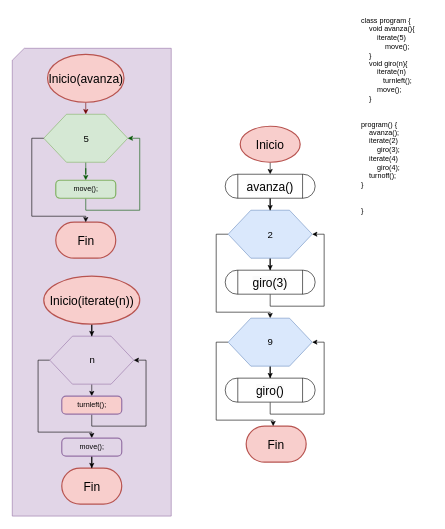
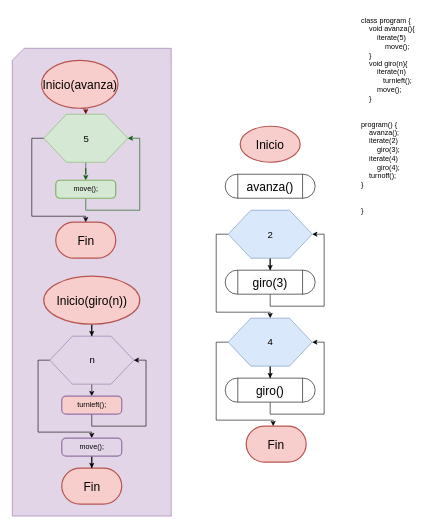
  <mxCell id="0" />
  <mxCell id="1" parent="0" />
  <mxCell id="2" value="" style="verticalLabelPosition=bottom;verticalAlign=top;html=1;shape=card;whiteSpace=wrap;size=20;arcSize=12;fillColor=#e1d5e7;strokeColor=#9673a6;" vertex="1" parent="1"><mxGeometry x="20" y="80" width="265" height="780" as="geometry" /></mxCell>
- <mxCell id="3" style="edgeStyle=orthogonalEdgeStyle;rounded=0;orthogonalLoop=1;jettySize=auto;html=1;exitX=0.5;exitY=1;exitDx=0;exitDy=0;exitPerimeter=0;entryX=0.5;entryY=0;entryDx=0;entryDy=0;" edge="1" parent="1" source="4" target="32"><mxGeometry relative="1" as="geometry" /></mxCell>
  <mxCell id="4" value="&lt;font style=&quot;font-size: 20px;&quot;&gt;Inicio&lt;/font&gt;" style="strokeWidth=2;html=1;shape=mxgraph.flowchart.start_1;whiteSpace=wrap;fillColor=#f8cecc;strokeColor=#b85450;" vertex="1" parent="1"><mxGeometry x="400" y="210" width="100" height="60" as="geometry" /></mxCell>
  <mxCell id="5" value="&lt;font style=&quot;font-size: 20px;&quot;&gt;Fin&lt;/font&gt;" style="strokeWidth=2;html=1;shape=mxgraph.flowchart.terminator;whiteSpace=wrap;fillColor=#f8cecc;strokeColor=#b85450;" vertex="1" parent="1"><mxGeometry x="410" y="710" width="100" height="60" as="geometry" /></mxCell>
  <mxCell id="6" style="edgeStyle=orthogonalEdgeStyle;rounded=0;orthogonalLoop=1;jettySize=auto;html=1;fillColor=#008a00;strokeColor=#005700;" edge="1" parent="1" source="7" target="9"><mxGeometry relative="1" as="geometry" /></mxCell>
  <mxCell id="7" value="5" style="verticalLabelPosition=middle;verticalAlign=middle;html=1;shape=hexagon;perimeter=hexagonPerimeter2;arcSize=6;size=0.27;labelPosition=center;align=center;fillColor=#d5e8d4;strokeColor=#82b366;fontSize=16;" vertex="1" parent="1"><mxGeometry x="72.5" y="190" width="140" height="80" as="geometry" /></mxCell>
  <mxCell id="8" style="edgeStyle=orthogonalEdgeStyle;rounded=0;orthogonalLoop=1;jettySize=auto;html=1;exitX=0.5;exitY=1;exitDx=0;exitDy=0;entryX=1;entryY=0.5;entryDx=0;entryDy=0;fillColor=#008a00;strokeColor=#005700;" edge="1" parent="1" source="9" target="7"><mxGeometry relative="1" as="geometry"><Array as="points"><mxPoint x="142.5" y="350" /><mxPoint x="232.5" y="350" /><mxPoint x="232.5" y="230" /></Array></mxGeometry></mxCell>
  <mxCell id="9" value="move();" style="rounded=1;whiteSpace=wrap;html=1;absoluteArcSize=1;arcSize=14;strokeWidth=2;fillColor=#d5e8d4;strokeColor=#82b366;fontSize=12;" vertex="1" parent="1"><mxGeometry x="92.5" y="300" width="100" height="30" as="geometry" /></mxCell>
  <mxCell id="10" style="edgeStyle=orthogonalEdgeStyle;rounded=0;orthogonalLoop=1;jettySize=auto;html=1;exitX=0.5;exitY=1;exitDx=0;exitDy=0;entryX=0.5;entryY=0;entryDx=0;entryDy=0;" edge="1" parent="1" source="12" target="20"><mxGeometry relative="1" as="geometry" /></mxCell>
  <mxCell id="11" style="edgeStyle=orthogonalEdgeStyle;rounded=0;orthogonalLoop=1;jettySize=auto;html=1;exitX=0;exitY=0.5;exitDx=0;exitDy=0;entryX=0.5;entryY=0;entryDx=0;entryDy=0;" edge="1" parent="1" source="12" target="24"><mxGeometry relative="1" as="geometry"><Array as="points"><mxPoint x="63" y="600" /><mxPoint x="63" y="720" /><mxPoint x="153" y="720" /></Array></mxGeometry></mxCell>
  <mxCell id="12" value="n" style="verticalLabelPosition=middle;verticalAlign=middle;html=1;shape=hexagon;perimeter=hexagonPerimeter2;arcSize=6;size=0.27;labelPosition=center;align=center;fillColor=#e1d5e7;strokeColor=#9673a6;fontSize=16;" vertex="1" parent="1"><mxGeometry x="82.5" y="560" width="140" height="80" as="geometry" /></mxCell>
  <mxCell id="13" style="edgeStyle=orthogonalEdgeStyle;rounded=0;orthogonalLoop=1;jettySize=auto;html=1;exitX=0.5;exitY=1;exitDx=0;exitDy=0;exitPerimeter=0;fillColor=#a20025;strokeColor=#6F0000;" edge="1" parent="1" source="14"><mxGeometry relative="1" as="geometry"><mxPoint x="142.5" y="190" as="targetPoint" /></mxGeometry></mxCell>
- <mxCell id="14" value="&lt;font style=&quot;font-size: 20px;&quot;&gt;Inicio(avanza)&lt;/font&gt;" style="strokeWidth=2;html=1;shape=mxgraph.flowchart.start_1;whiteSpace=wrap;fillColor=#f8cecc;strokeColor=#b85450;" vertex="1" parent="1"><mxGeometry x="78.75" y="90" width="127.5" height="80" as="geometry" /></mxCell>
+ <mxCell id="14" value="&lt;font style=&quot;font-size: 20px;&quot;&gt;Inicio(avanza)&lt;/font&gt;" style="strokeWidth=2;html=1;shape=mxgraph.flowchart.start_1;whiteSpace=wrap;fillColor=#f8cecc;strokeColor=#b85450;" vertex="1" parent="1"><mxGeometry x="68.75" y="100" width="127.5" height="80" as="geometry" /></mxCell>
  <mxCell id="15" value="&lt;font style=&quot;font-size: 20px;&quot;&gt;Fin&lt;/font&gt;" style="strokeWidth=2;html=1;shape=mxgraph.flowchart.terminator;whiteSpace=wrap;fillColor=#f8cecc;strokeColor=#b85450;" vertex="1" parent="1"><mxGeometry x="92.5" y="370" width="100" height="60" as="geometry" /></mxCell>
  <mxCell id="16" style="edgeStyle=orthogonalEdgeStyle;rounded=0;orthogonalLoop=1;jettySize=auto;html=1;exitX=0.5;exitY=1;exitDx=0;exitDy=0;exitPerimeter=0;" edge="1" parent="1" source="17" target="12"><mxGeometry relative="1" as="geometry" /></mxCell>
- <mxCell id="17" value="&lt;font style=&quot;font-size: 20px;&quot;&gt;Inicio(iterate(n))&lt;/font&gt;" style="strokeWidth=2;html=1;shape=mxgraph.flowchart.start_1;whiteSpace=wrap;fillColor=#f8cecc;strokeColor=#b85450;" vertex="1" parent="1"><mxGeometry x="72.5" y="460" width="160" height="80" as="geometry" /></mxCell>
+ <mxCell id="17" value="&lt;font style=&quot;font-size: 20px;&quot;&gt;Inicio(giro(n))&lt;/font&gt;" style="strokeWidth=2;html=1;shape=mxgraph.flowchart.start_1;whiteSpace=wrap;fillColor=#f8cecc;strokeColor=#b85450;" vertex="1" parent="1"><mxGeometry x="72.5" y="460" width="160" height="80" as="geometry" /></mxCell>
  <mxCell id="18" value="&lt;font style=&quot;font-size: 20px;&quot;&gt;Fin&lt;/font&gt;" style="strokeWidth=2;html=1;shape=mxgraph.flowchart.terminator;whiteSpace=wrap;fillColor=#f8cecc;strokeColor=#b85450;" vertex="1" parent="1"><mxGeometry x="102.5" y="780" width="100" height="60" as="geometry" /></mxCell>
  <mxCell id="19" style="edgeStyle=orthogonalEdgeStyle;rounded=0;orthogonalLoop=1;jettySize=auto;html=1;exitX=0.5;exitY=1;exitDx=0;exitDy=0;entryX=1;entryY=0.5;entryDx=0;entryDy=0;" edge="1" parent="1" source="20" target="12"><mxGeometry relative="1" as="geometry"><Array as="points"><mxPoint x="153" y="710" /><mxPoint x="243" y="710" /><mxPoint x="243" y="600" /></Array></mxGeometry></mxCell>
  <mxCell id="20" value="turnleft();" style="rounded=1;whiteSpace=wrap;html=1;absoluteArcSize=1;arcSize=14;strokeWidth=2;fillColor=#f8cecc;strokeColor=#9673a6;" vertex="1" parent="1"><mxGeometry x="102.5" y="660" width="100" height="30" as="geometry" /></mxCell>
  <mxCell id="21" style="edgeStyle=orthogonalEdgeStyle;rounded=0;orthogonalLoop=1;jettySize=auto;html=1;exitX=0;exitY=0.5;exitDx=0;exitDy=0;entryX=0.5;entryY=0;entryDx=0;entryDy=0;entryPerimeter=0;" edge="1" parent="1" source="7" target="15"><mxGeometry relative="1" as="geometry"><Array as="points"><mxPoint x="52.5" y="230" /><mxPoint x="52.5" y="360" /><mxPoint x="142.5" y="360" /></Array></mxGeometry></mxCell>
  <mxCell id="22" value="class program {&#10;    void avanza(){&#10;        iterate(5)&#10;            move();&#10;    }&#10;    void giro(n){&#10;        iterate(n)&#10;           turnleft();&#10;        move();&#10;    }&#10;&#10;&#10;program() {&#10;    avanza();&#10;    iterate(2)&#10;        giro(3);&#10;    iterate(4)&#10;        giro(4);&#10;    turnoff();&#10;}&#10;&#10;&#10;}" style="text;whiteSpace=wrap;" vertex="1" parent="1"><mxGeometry x="600" y="20" width="120" height="350" as="geometry" /></mxCell>
  <mxCell id="23" style="edgeStyle=orthogonalEdgeStyle;rounded=0;orthogonalLoop=1;jettySize=auto;html=1;exitX=0.5;exitY=1;exitDx=0;exitDy=0;" edge="1" parent="1" source="24" target="18"><mxGeometry relative="1" as="geometry" /></mxCell>
  <mxCell id="24" value="move();" style="rounded=1;whiteSpace=wrap;html=1;absoluteArcSize=1;arcSize=14;strokeWidth=2;fillColor=#e1d5e7;strokeColor=#9673a6;" vertex="1" parent="1"><mxGeometry x="102.5" y="730" width="100" height="30" as="geometry" /></mxCell>
  <mxCell id="25" style="edgeStyle=orthogonalEdgeStyle;rounded=0;orthogonalLoop=1;jettySize=auto;html=1;exitX=0.5;exitY=1;exitDx=0;exitDy=0;" edge="1" parent="1" source="27" target="34"><mxGeometry relative="1" as="geometry" /></mxCell>
  <mxCell id="26" style="edgeStyle=orthogonalEdgeStyle;rounded=0;orthogonalLoop=1;jettySize=auto;html=1;exitX=0;exitY=0.5;exitDx=0;exitDy=0;entryX=0.5;entryY=0;entryDx=0;entryDy=0;" edge="1" parent="1" source="27" target="30"><mxGeometry relative="1" as="geometry"><Array as="points"><mxPoint x="360" y="390" /><mxPoint x="360" y="520" /><mxPoint x="450" y="520" /></Array></mxGeometry></mxCell>
  <mxCell id="27" value="&lt;font style=&quot;font-size: 16px;&quot;&gt;2&lt;/font&gt;" style="verticalLabelPosition=middle;verticalAlign=middle;html=1;shape=hexagon;perimeter=hexagonPerimeter2;arcSize=6;size=0.27;labelPosition=center;align=center;fillColor=#dae8fc;strokeColor=#6c8ebf;" vertex="1" parent="1"><mxGeometry x="380" y="350" width="140" height="80" as="geometry" /></mxCell>
  <mxCell id="28" style="edgeStyle=orthogonalEdgeStyle;rounded=0;orthogonalLoop=1;jettySize=auto;html=1;exitX=0.5;exitY=1;exitDx=0;exitDy=0;" edge="1" parent="1" source="30" target="36"><mxGeometry relative="1" as="geometry" /></mxCell>
  <mxCell id="29" style="edgeStyle=orthogonalEdgeStyle;rounded=0;orthogonalLoop=1;jettySize=auto;html=1;exitX=0;exitY=0.5;exitDx=0;exitDy=0;" edge="1" parent="1" source="30" target="5"><mxGeometry relative="1" as="geometry"><Array as="points"><mxPoint x="360" y="570" /><mxPoint x="360" y="700" /><mxPoint x="455" y="700" /></Array></mxGeometry></mxCell>
- <mxCell id="30" value="&lt;font style=&quot;font-size: 16px;&quot;&gt;9&lt;/font&gt;" style="verticalLabelPosition=middle;verticalAlign=middle;html=1;shape=hexagon;perimeter=hexagonPerimeter2;arcSize=6;size=0.27;labelPosition=center;align=center;fillColor=#dae8fc;strokeColor=#6c8ebf;" vertex="1" parent="1"><mxGeometry x="380" y="530" width="140" height="80" as="geometry" /></mxCell>
- <mxCell id="31" style="edgeStyle=orthogonalEdgeStyle;rounded=0;orthogonalLoop=1;jettySize=auto;html=1;exitX=0.5;exitY=1;exitDx=0;exitDy=0;" edge="1" parent="1" source="32" target="27"><mxGeometry relative="1" as="geometry" /></mxCell>
+ <mxCell id="30" value="&lt;font style=&quot;font-size: 16px;&quot;&gt;4&lt;/font&gt;" style="verticalLabelPosition=middle;verticalAlign=middle;html=1;shape=hexagon;perimeter=hexagonPerimeter2;arcSize=6;size=0.27;labelPosition=center;align=center;fillColor=#dae8fc;strokeColor=#6c8ebf;" vertex="1" parent="1"><mxGeometry x="380" y="530" width="140" height="80" as="geometry" /></mxCell>
  <mxCell id="32" value="&lt;span style=&quot;color: rgb(0, 0, 0); font-family: Helvetica; font-size: 20px; font-style: normal; font-variant-ligatures: normal; font-variant-caps: normal; font-weight: 400; letter-spacing: normal; orphans: 2; text-align: center; text-indent: 0px; text-transform: none; widows: 2; word-spacing: 0px; -webkit-text-stroke-width: 0px; background-color: rgb(251, 251, 251); text-decoration-thickness: initial; text-decoration-style: initial; text-decoration-color: initial; float: none; display: inline !important;&quot;&gt;avanza()&lt;/span&gt;" style="verticalLabelPosition=middle;verticalAlign=middle;html=1;shape=process;whiteSpace=wrap;rounded=1;size=0.14;arcSize=50;labelPosition=center;align=center;" vertex="1" parent="1"><mxGeometry x="375" y="290" width="150" height="40" as="geometry" /></mxCell>
  <mxCell id="33" style="edgeStyle=orthogonalEdgeStyle;rounded=0;orthogonalLoop=1;jettySize=auto;html=1;exitX=0.5;exitY=1;exitDx=0;exitDy=0;entryX=1;entryY=0.5;entryDx=0;entryDy=0;" edge="1" parent="1" source="34" target="27"><mxGeometry relative="1" as="geometry"><Array as="points"><mxPoint x="450" y="510" /><mxPoint x="540" y="510" /><mxPoint x="540" y="390" /></Array></mxGeometry></mxCell>
  <mxCell id="34" value="&lt;span style=&quot;color: rgb(0, 0, 0); font-family: Helvetica; font-size: 20px; font-style: normal; font-variant-ligatures: normal; font-variant-caps: normal; font-weight: 400; letter-spacing: normal; orphans: 2; text-align: center; text-indent: 0px; text-transform: none; widows: 2; word-spacing: 0px; -webkit-text-stroke-width: 0px; background-color: rgb(251, 251, 251); text-decoration-thickness: initial; text-decoration-style: initial; text-decoration-color: initial; float: none; display: inline !important;&quot;&gt;giro(3)&lt;/span&gt;" style="verticalLabelPosition=middle;verticalAlign=middle;html=1;shape=process;whiteSpace=wrap;rounded=1;size=0.14;arcSize=50;labelPosition=center;align=center;" vertex="1" parent="1"><mxGeometry x="375" y="450" width="150" height="40" as="geometry" /></mxCell>
  <mxCell id="35" style="edgeStyle=orthogonalEdgeStyle;rounded=0;orthogonalLoop=1;jettySize=auto;html=1;exitX=0.5;exitY=1;exitDx=0;exitDy=0;entryX=1;entryY=0.5;entryDx=0;entryDy=0;" edge="1" parent="1" source="36" target="30"><mxGeometry relative="1" as="geometry"><Array as="points"><mxPoint x="450" y="690" /><mxPoint x="540" y="690" /><mxPoint x="540" y="570" /></Array></mxGeometry></mxCell>
  <mxCell id="36" value="&lt;span style=&quot;color: rgb(0, 0, 0); font-family: Helvetica; font-size: 20px; font-style: normal; font-variant-ligatures: normal; font-variant-caps: normal; font-weight: 400; letter-spacing: normal; orphans: 2; text-align: center; text-indent: 0px; text-transform: none; widows: 2; word-spacing: 0px; -webkit-text-stroke-width: 0px; background-color: rgb(251, 251, 251); text-decoration-thickness: initial; text-decoration-style: initial; text-decoration-color: initial; float: none; display: inline !important;&quot;&gt;giro()&lt;/span&gt;" style="verticalLabelPosition=middle;verticalAlign=middle;html=1;shape=process;whiteSpace=wrap;rounded=1;size=0.14;arcSize=50;labelPosition=center;align=center;" vertex="1" parent="1"><mxGeometry x="375" y="630" width="150" height="40" as="geometry" /></mxCell>
